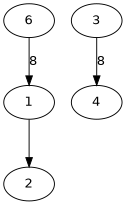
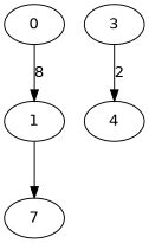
  digraph {
    fontname="DejaVu Sans"
    node [fontname="DejaVu Sans"]
    edge [fontname="DejaVu Sans"]
-   0 [label=6]
+   0
    1
-   2
+   2 [label=7]
    3
    4
    0 -> 1 [label=8]
    1 -> 2 [label=" "]
-   3 -> 4 [label=8]
+   3 -> 4 [label=2]
  }
